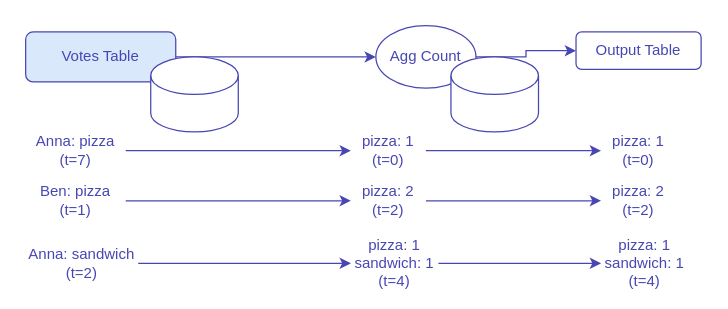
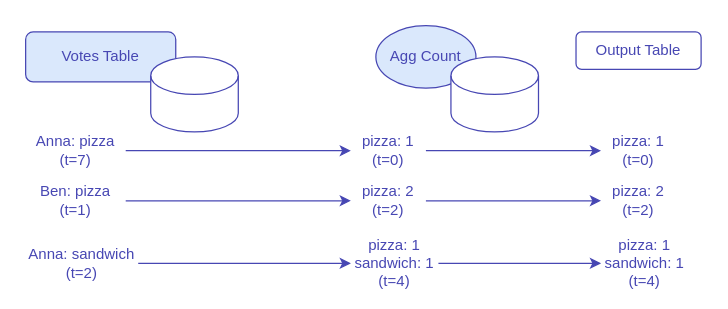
  <mxCell id="0" />
  <mxCell id="1" parent="0" />
- <mxCell id="2" style="edgeStyle=orthogonalEdgeStyle;rounded=0;orthogonalLoop=1;jettySize=auto;html=1;entryX=0;entryY=0.5;entryDx=0;entryDy=0;strokeColor=#4747B3;" parent="1" source="3" target="5" edge="1"><mxGeometry relative="1" as="geometry" /></mxCell>
  <mxCell id="3" value="&lt;div&gt;&lt;font color=&quot;#4747b3&quot;&gt;Votes Table&lt;/font&gt;&lt;/div&gt;" style="rounded=1;whiteSpace=wrap;html=1;strokeColor=#4747B3;fontColor=#006600;fillColor=#dae8fc;" parent="1" vertex="1"><mxGeometry x="20" y="25" width="120" height="40" as="geometry" /></mxCell>
- <mxCell id="4" style="edgeStyle=orthogonalEdgeStyle;rounded=0;orthogonalLoop=1;jettySize=auto;html=1;entryX=0;entryY=0.5;entryDx=0;entryDy=0;strokeColor=#4747B3;" parent="1" source="5" target="6" edge="1"><mxGeometry relative="1" as="geometry" /></mxCell>
- <mxCell id="5" value="&lt;font color=&quot;#4747b3&quot;&gt;Agg Count&lt;/font&gt;" style="ellipse;whiteSpace=wrap;html=1;strokeColor=#4747B3;" parent="1" vertex="1"><mxGeometry x="300" y="20" width="80" height="50" as="geometry" /></mxCell>
+ <mxCell id="5" value="&lt;font color=&quot;#4747b3&quot;&gt;Agg Count&lt;/font&gt;" style="ellipse;whiteSpace=wrap;html=1;strokeColor=#4747B3;fillColor=#dae8fc;" parent="1" vertex="1"><mxGeometry x="300" y="20" width="80" height="50" as="geometry" /></mxCell>
  <mxCell id="6" value="&lt;font color=&quot;#4747b3&quot;&gt;Output Table&lt;/font&gt;" style="rounded=1;whiteSpace=wrap;html=1;strokeColor=#4747B3;" parent="1" vertex="1"><mxGeometry x="460" y="25" width="100" height="30" as="geometry" /></mxCell>
  <mxCell id="7" style="edgeStyle=orthogonalEdgeStyle;rounded=0;orthogonalLoop=1;jettySize=auto;html=1;entryX=0;entryY=0.5;entryDx=0;entryDy=0;fontColor=#4747B3;strokeColor=#4747B3;" parent="1" source="8" target="10" edge="1"><mxGeometry relative="1" as="geometry" /></mxCell>
  <mxCell id="8" value="Anna: pizza&lt;div&gt;(t=7)&lt;/div&gt;" style="text;html=1;align=center;verticalAlign=middle;whiteSpace=wrap;rounded=0;fontColor=#4747B3;" parent="1" vertex="1"><mxGeometry x="20" y="105" width="80" height="30" as="geometry" /></mxCell>
  <mxCell id="9" style="edgeStyle=orthogonalEdgeStyle;rounded=0;orthogonalLoop=1;jettySize=auto;html=1;entryX=0;entryY=0.5;entryDx=0;entryDy=0;strokeColor=#4747B3;" parent="1" source="10" target="12" edge="1"><mxGeometry relative="1" as="geometry" /></mxCell>
  <mxCell id="10" value="pizza: 1&lt;div&gt;(t=0)&lt;/div&gt;" style="text;html=1;align=center;verticalAlign=middle;whiteSpace=wrap;rounded=0;fontColor=#4747B3;" parent="1" vertex="1"><mxGeometry x="280" y="105" width="60" height="30" as="geometry" /></mxCell>
  <mxCell id="11" value="" style="shape=cylinder3;whiteSpace=wrap;html=1;boundedLbl=1;backgroundOutline=1;size=15;strokeColor=#4747B3;" parent="1" vertex="1"><mxGeometry x="120" y="45" width="70" height="60" as="geometry" /></mxCell>
  <mxCell id="12" value="pizza: 1&lt;div&gt;(t=0)&lt;/div&gt;" style="text;html=1;align=center;verticalAlign=middle;whiteSpace=wrap;rounded=0;fontColor=#4747B3;" parent="1" vertex="1"><mxGeometry x="480" y="105" width="60" height="30" as="geometry" /></mxCell>
  <mxCell id="13" style="edgeStyle=orthogonalEdgeStyle;rounded=0;orthogonalLoop=1;jettySize=auto;html=1;entryX=0;entryY=0.5;entryDx=0;entryDy=0;fontColor=#4747B3;strokeColor=#4747B3;" parent="1" source="14" target="16" edge="1"><mxGeometry relative="1" as="geometry" /></mxCell>
  <mxCell id="14" value="Ben: pizza&lt;div&gt;(t=1)&lt;/div&gt;" style="text;html=1;align=center;verticalAlign=middle;whiteSpace=wrap;rounded=0;fontColor=#4747B3;" parent="1" vertex="1"><mxGeometry x="20" y="145" width="80" height="30" as="geometry" /></mxCell>
  <mxCell id="15" style="edgeStyle=orthogonalEdgeStyle;rounded=0;orthogonalLoop=1;jettySize=auto;html=1;entryX=0;entryY=0.5;entryDx=0;entryDy=0;strokeColor=#4747B3;" parent="1" source="16" target="17" edge="1"><mxGeometry relative="1" as="geometry" /></mxCell>
  <mxCell id="16" value="pizza: 2&lt;div&gt;(t=2)&lt;/div&gt;" style="text;html=1;align=center;verticalAlign=middle;whiteSpace=wrap;rounded=0;fontColor=#4747B3;" parent="1" vertex="1"><mxGeometry x="280" y="145" width="60" height="30" as="geometry" /></mxCell>
  <mxCell id="17" value="pizza: 2&lt;div&gt;(t=2)&lt;/div&gt;" style="text;html=1;align=center;verticalAlign=middle;whiteSpace=wrap;rounded=0;fontColor=#4747B3;" parent="1" vertex="1"><mxGeometry x="480" y="145" width="60" height="30" as="geometry" /></mxCell>
  <mxCell id="18" style="edgeStyle=orthogonalEdgeStyle;rounded=0;orthogonalLoop=1;jettySize=auto;html=1;entryX=0;entryY=0.5;entryDx=0;entryDy=0;fontColor=#4747B3;strokeColor=#4747B3;" parent="1" source="19" target="21" edge="1"><mxGeometry relative="1" as="geometry" /></mxCell>
  <mxCell id="19" value="Anna: sandwich&lt;div&gt;(t=2)&lt;/div&gt;" style="text;html=1;align=center;verticalAlign=middle;whiteSpace=wrap;rounded=0;fontColor=#4747B3;" parent="1" vertex="1"><mxGeometry x="20" y="195" width="90" height="30" as="geometry" /></mxCell>
  <mxCell id="20" style="edgeStyle=orthogonalEdgeStyle;rounded=0;orthogonalLoop=1;jettySize=auto;html=1;entryX=0;entryY=0.5;entryDx=0;entryDy=0;strokeColor=#4747B3;" parent="1" source="21" target="22" edge="1"><mxGeometry relative="1" as="geometry" /></mxCell>
  <mxCell id="21" value="pizza: 1&lt;div&gt;sandwich: 1&lt;br&gt;&lt;div&gt;(t=4)&lt;/div&gt;&lt;/div&gt;" style="text;html=1;align=center;verticalAlign=middle;whiteSpace=wrap;rounded=0;fontColor=#4747B3;" parent="1" vertex="1"><mxGeometry x="280" y="195" width="70" height="30" as="geometry" /></mxCell>
  <mxCell id="22" value="pizza: 1&lt;div&gt;sandwich: 1&lt;br&gt;&lt;div&gt;(t=4)&lt;/div&gt;&lt;/div&gt;" style="text;html=1;align=center;verticalAlign=middle;whiteSpace=wrap;rounded=0;fontColor=#4747B3;" parent="1" vertex="1"><mxGeometry x="480" y="195" width="70" height="30" as="geometry" /></mxCell>
  <mxCell id="23" value="" style="shape=cylinder3;whiteSpace=wrap;html=1;boundedLbl=1;backgroundOutline=1;size=15;strokeColor=#4747B3;" parent="1" vertex="1"><mxGeometry x="360" y="45" width="70" height="60" as="geometry" /></mxCell>
